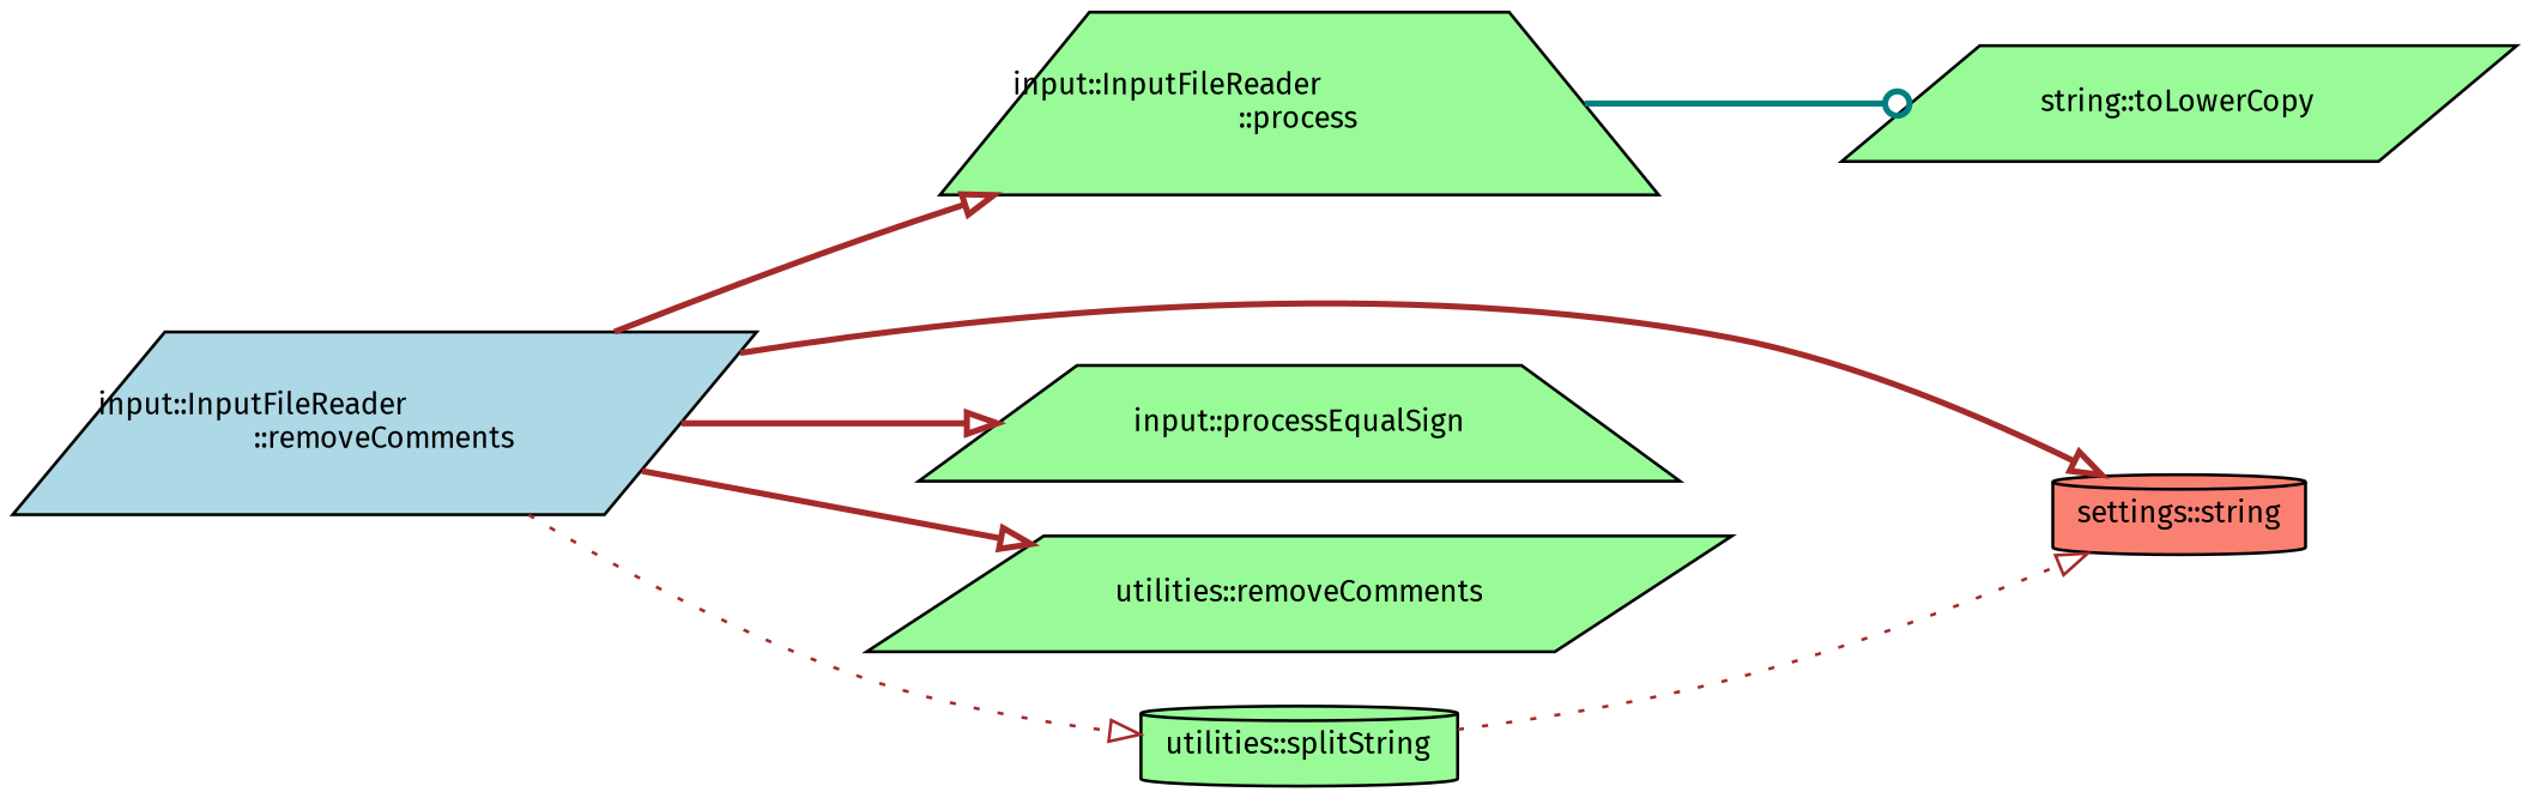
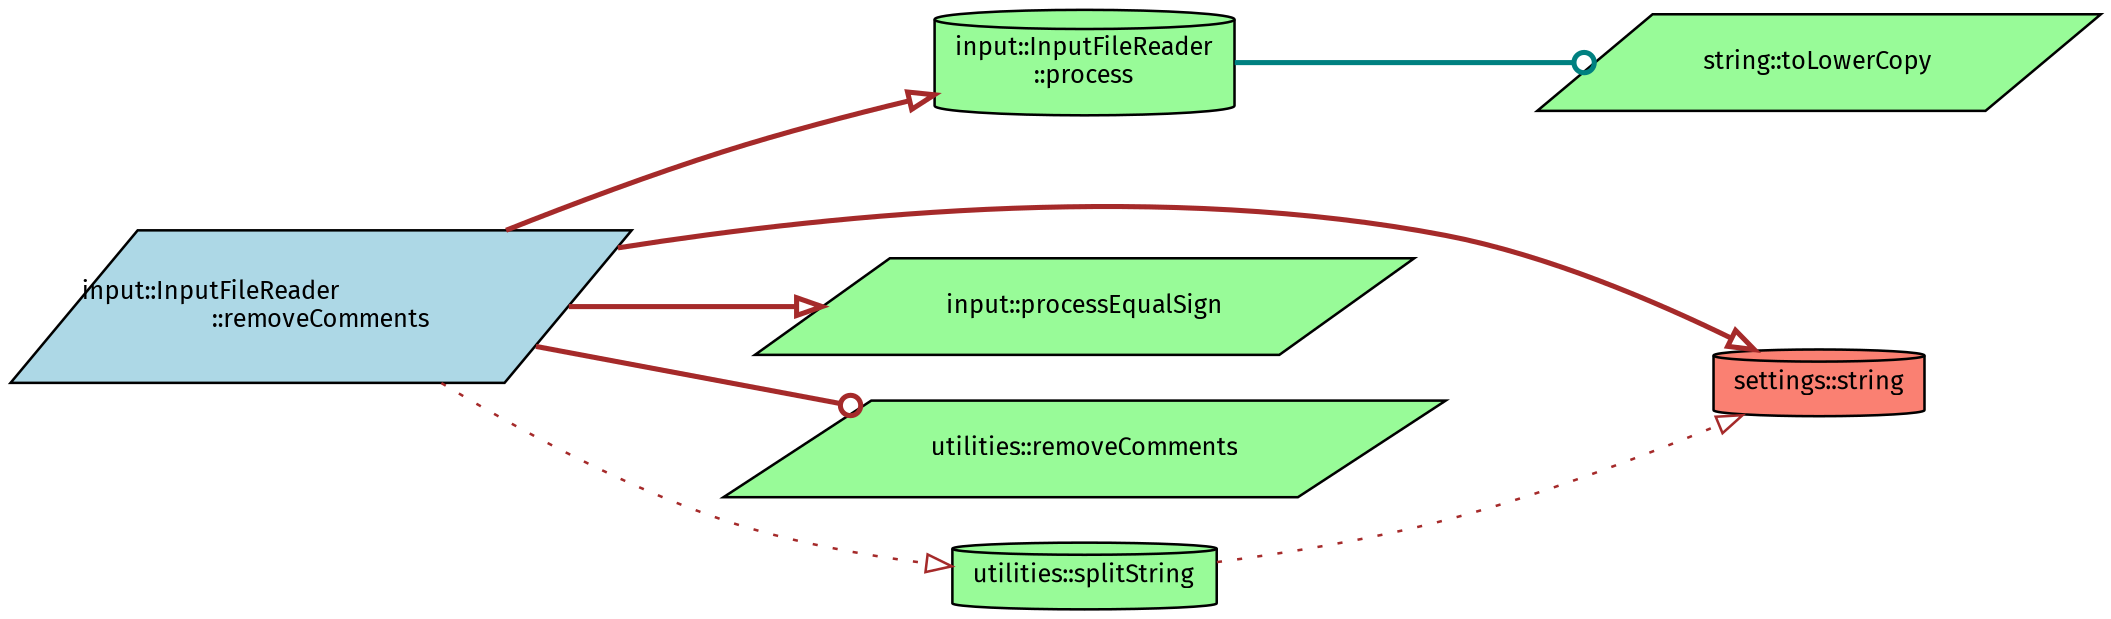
  digraph {
    fontname="Fira Sans"
    rankdir=LR
    node [color=black fillcolor=palegreen fontname="Fira Sans" fontsize=10 shape=parallelogram style=filled]
    edge [arrowhead=onormal color=brown fontname="Fira Sans" fontsize=10 labelfontname=Helvetica labelfontsize=10 style=bold]
    n1 [fillcolor=lightblue fontcolor=black height=0.2 label="input::InputFileReader\l::removeComments" width=0.4]
    n2 [fillcolor=salmon height=0.2 label="settings::string" shape=cylinder width=0.4]
-   n3 [height=0.2 label="input::InputFileReader\l::process" shape=trapezium width=0.4]
-   n4 [height=0.2 label="input::processEqualSign" shape=trapezium width=0.4]
+   n3 [height=0.2 label="input::InputFileReader\l::process" shape=cylinder width=0.4]
+   n4 [height=0.2 label="input::processEqualSign" width=0.4]
    n5 [height=0.2 label="utilities::removeComments" width=0.4]
    n6 [height=0.2 label="utilities::splitString" shape=cylinder width=0.4]
    n7 [height=0.2 label="string::toLowerCopy" width=0.4]
    n1 -> n2
    n1 -> n3
    n1 -> n4
-   n1 -> n5
+   n1 -> n5 [arrowhead=odot]
    n1 -> n6 [style=dotted]
    n3 -> n7 [arrowhead=odot color=teal]
    n6 -> n2 [style=dotted]
  }
